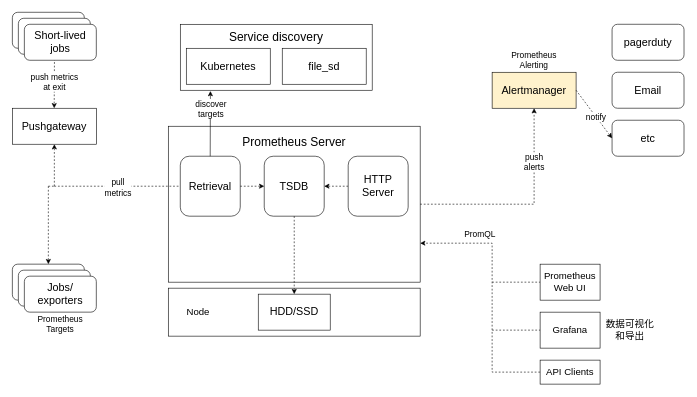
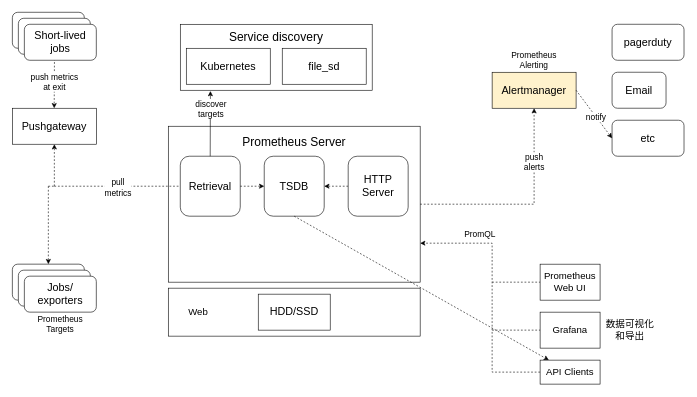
  <mxCell id="0" />
  <mxCell id="1" parent="0" />
  <mxCell id="2" value="" style="group" vertex="1" connectable="0" parent="1"><mxGeometry x="20" y="20" width="1120" height="620" as="geometry" /></mxCell>
  <mxCell id="3" value="Pushgateway" style="rounded=0;whiteSpace=wrap;html=1;fontSize=18;" vertex="1" parent="2"><mxGeometry y="160" width="140" height="60" as="geometry" /></mxCell>
  <mxCell id="4" value="" style="endArrow=classic;html=1;rounded=0;exitX=1;exitY=0.75;exitDx=0;exitDy=0;entryX=0.5;entryY=0;entryDx=0;entryDy=0;dashed=1;" edge="1" parent="2"><mxGeometry width="50" height="50" relative="1" as="geometry"><mxPoint x="70.26" y="65" as="sourcePoint" /><mxPoint x="69.74" y="160" as="targetPoint" /></mxGeometry></mxCell>
  <mxCell id="5" value="&lt;font style=&quot;font-size: 14px;&quot;&gt;push metrics&lt;br&gt;at exit&lt;/font&gt;" style="edgeLabel;html=1;align=center;verticalAlign=middle;resizable=0;points=[];" vertex="1" connectable="0" parent="4"><mxGeometry x="0.07" relative="1" as="geometry"><mxPoint as="offset" /></mxGeometry></mxCell>
  <mxCell id="6" value="" style="group" vertex="1" connectable="0" parent="2"><mxGeometry width="140" height="80" as="geometry" /></mxCell>
  <mxCell id="7" value="Short-lived&lt;br style=&quot;font-size: 18px;&quot;&gt;jobs" style="rounded=1;whiteSpace=wrap;html=1;fontSize=18;" vertex="1" parent="6"><mxGeometry width="120" height="60" as="geometry" /></mxCell>
  <mxCell id="8" value="Short-lived&lt;br style=&quot;font-size: 18px;&quot;&gt;jobs" style="rounded=1;whiteSpace=wrap;html=1;fontSize=18;" vertex="1" parent="6"><mxGeometry x="10" y="10" width="120" height="60" as="geometry" /></mxCell>
  <mxCell id="9" value="Short-lived&lt;br style=&quot;font-size: 18px;&quot;&gt;jobs" style="rounded=1;whiteSpace=wrap;html=1;fontSize=18;" vertex="1" parent="6"><mxGeometry x="20" y="20" width="120" height="60" as="geometry" /></mxCell>
  <mxCell id="10" value="" style="group" vertex="1" connectable="0" parent="2"><mxGeometry y="420" width="140" height="80" as="geometry" /></mxCell>
  <mxCell id="11" value="Short-lived&lt;br style=&quot;font-size: 18px;&quot;&gt;jobs" style="rounded=1;whiteSpace=wrap;html=1;fontSize=18;" vertex="1" parent="10"><mxGeometry width="120" height="60" as="geometry" /></mxCell>
  <mxCell id="12" value="Short-lived&lt;br style=&quot;font-size: 18px;&quot;&gt;jobs" style="rounded=1;whiteSpace=wrap;html=1;fontSize=18;" vertex="1" parent="10"><mxGeometry x="10" y="10" width="120" height="60" as="geometry" /></mxCell>
  <mxCell id="13" value="Jobs/&lt;br&gt;exporters" style="rounded=1;whiteSpace=wrap;html=1;fontSize=18;" vertex="1" parent="10"><mxGeometry x="20" y="20" width="120" height="60" as="geometry" /></mxCell>
  <mxCell id="14" value="" style="endArrow=classic;html=1;rounded=0;entryX=0.5;entryY=0;entryDx=0;entryDy=0;dashed=1;" edge="1" parent="2" target="11"><mxGeometry width="50" height="50" relative="1" as="geometry"><mxPoint x="60" y="290" as="sourcePoint" /><mxPoint y="360" as="targetPoint" /></mxGeometry></mxCell>
  <mxCell id="15" value="" style="endArrow=classic;html=1;rounded=0;entryX=0.5;entryY=1;entryDx=0;entryDy=0;dashed=1;" edge="1" parent="2" target="3"><mxGeometry width="50" height="50" relative="1" as="geometry"><mxPoint x="70" y="290" as="sourcePoint" /><mxPoint x="80" y="250" as="targetPoint" /></mxGeometry></mxCell>
  <mxCell id="16" value="" style="endArrow=none;html=1;rounded=0;dashed=1;" edge="1" parent="2"><mxGeometry width="50" height="50" relative="1" as="geometry"><mxPoint x="60" y="290" as="sourcePoint" /><mxPoint x="70" y="290" as="targetPoint" /></mxGeometry></mxCell>
  <mxCell id="17" value="" style="endArrow=none;html=1;rounded=0;dashed=1;entryX=0;entryY=0.5;entryDx=0;entryDy=0;" edge="1" parent="2" target="19"><mxGeometry width="50" height="50" relative="1" as="geometry"><mxPoint x="70" y="290" as="sourcePoint" /><mxPoint x="150" y="290" as="targetPoint" /></mxGeometry></mxCell>
  <mxCell id="18" value="&lt;font style=&quot;font-size: 14px;&quot;&gt;pull&lt;br&gt;metrics&lt;/font&gt;" style="edgeLabel;html=1;align=center;verticalAlign=middle;resizable=0;points=[];" vertex="1" connectable="0" parent="17"><mxGeometry x="0.003" y="-1" relative="1" as="geometry"><mxPoint as="offset" /></mxGeometry></mxCell>
  <mxCell id="19" value="Retrieval" style="rounded=1;whiteSpace=wrap;html=1;fontSize=18;" vertex="1" parent="2"><mxGeometry x="280" y="240" width="100" height="100" as="geometry" /></mxCell>
  <mxCell id="20" value="TSDB" style="rounded=1;whiteSpace=wrap;html=1;fontSize=18;" vertex="1" parent="2"><mxGeometry x="420" y="240" width="100" height="100" as="geometry" /></mxCell>
  <mxCell id="21" value="" style="edgeStyle=orthogonalEdgeStyle;rounded=0;orthogonalLoop=1;jettySize=auto;html=1;dashed=1;" edge="1" parent="2" source="19" target="20"><mxGeometry relative="1" as="geometry" /></mxCell>
  <mxCell id="22" value="" style="edgeStyle=orthogonalEdgeStyle;rounded=0;orthogonalLoop=1;jettySize=auto;html=1;dashed=1;" edge="1" parent="2" source="23" target="20"><mxGeometry relative="1" as="geometry" /></mxCell>
  <mxCell id="23" value="HTTP&lt;br&gt;Server" style="rounded=1;whiteSpace=wrap;html=1;fontSize=18;" vertex="1" parent="2"><mxGeometry x="560" y="240" width="100" height="100" as="geometry" /></mxCell>
  <mxCell id="24" value="HDD/SSD" style="rounded=0;whiteSpace=wrap;html=1;fontSize=18;" vertex="1" parent="2"><mxGeometry x="410" y="470" width="120" height="60" as="geometry" /></mxCell>
- <mxCell id="25" value="Node" style="text;html=1;strokeColor=none;fillColor=none;align=center;verticalAlign=middle;whiteSpace=wrap;rounded=0;fontSize=16;" vertex="1" parent="2"><mxGeometry x="280" y="485" width="60" height="30" as="geometry" /></mxCell>
- <mxCell id="26" value="" style="endArrow=classic;html=1;rounded=0;exitX=0.5;exitY=1;exitDx=0;exitDy=0;entryX=0.5;entryY=0;entryDx=0;entryDy=0;dashed=1;" edge="1" parent="2" source="20" target="24"><mxGeometry width="50" height="50" relative="1" as="geometry"><mxPoint x="470" y="420" as="sourcePoint" /><mxPoint x="520" y="370" as="targetPoint" /></mxGeometry></mxCell>
+ <mxCell id="25" value="Web" style="text;html=1;strokeColor=none;fillColor=none;align=center;verticalAlign=middle;whiteSpace=wrap;rounded=0;fontSize=16;" vertex="1" parent="2"><mxGeometry x="280" y="485" width="60" height="30" as="geometry" /></mxCell>
+ <mxCell id="26" value="" style="endArrow=classic;html=1;rounded=0;exitX=0.5;exitY=1;exitDx=0;exitDy=0;dashed=1;" edge="1" parent="2" source="20" target="43"><mxGeometry width="50" height="50" relative="1" as="geometry"><mxPoint x="470" y="420" as="sourcePoint" /><mxPoint x="520" y="370" as="targetPoint" /></mxGeometry></mxCell>
  <mxCell id="27" value="" style="rounded=0;whiteSpace=wrap;html=1;fillColor=none;" vertex="1" parent="2"><mxGeometry x="260" y="460" width="420" height="80" as="geometry" /></mxCell>
  <mxCell id="28" value="Kubernetes" style="rounded=0;whiteSpace=wrap;html=1;fontSize=18;" vertex="1" parent="2"><mxGeometry x="290" y="60" width="140" height="60" as="geometry" /></mxCell>
  <mxCell id="29" value="file_sd" style="rounded=0;whiteSpace=wrap;html=1;fontSize=18;" vertex="1" parent="2"><mxGeometry x="450" y="60" width="140" height="60" as="geometry" /></mxCell>
  <mxCell id="30" value="Service discovery" style="text;html=1;strokeColor=none;fillColor=none;align=center;verticalAlign=middle;whiteSpace=wrap;rounded=0;fontSize=20;" vertex="1" parent="2"><mxGeometry x="350" y="20" width="180" height="40" as="geometry" /></mxCell>
  <mxCell id="31" value="" style="rounded=0;whiteSpace=wrap;html=1;fillColor=none;" vertex="1" parent="2"><mxGeometry x="280" y="20" width="320" height="110" as="geometry" /></mxCell>
  <mxCell id="32" value="" style="endArrow=classic;html=1;rounded=0;entryX=0.157;entryY=1.012;entryDx=0;entryDy=0;entryPerimeter=0;" edge="1" parent="2" target="31"><mxGeometry width="50" height="50" relative="1" as="geometry"><mxPoint x="329.89" y="240" as="sourcePoint" /><mxPoint x="329.89" y="150" as="targetPoint" /></mxGeometry></mxCell>
  <mxCell id="33" value="&lt;font style=&quot;font-size: 14px;&quot;&gt;discover&lt;br&gt;targets&lt;/font&gt;" style="edgeLabel;html=1;align=center;verticalAlign=middle;resizable=0;points=[];" vertex="1" connectable="0" parent="32"><mxGeometry x="0.577" relative="1" as="geometry"><mxPoint y="6" as="offset" /></mxGeometry></mxCell>
  <mxCell id="34" value="Prometheus Server" style="text;html=1;strokeColor=none;fillColor=none;align=center;verticalAlign=middle;whiteSpace=wrap;rounded=0;fontSize=20;" vertex="1" parent="2"><mxGeometry x="370" y="190" width="200" height="50" as="geometry" /></mxCell>
  <mxCell id="35" value="" style="rounded=0;whiteSpace=wrap;html=1;fillColor=none;" vertex="1" parent="2"><mxGeometry x="260" y="190" width="420" height="260" as="geometry" /></mxCell>
  <mxCell id="36" value="&lt;font style=&quot;font-size: 14px;&quot;&gt;Prometheus&lt;br&gt;Targets&lt;/font&gt;" style="text;html=1;strokeColor=none;fillColor=none;align=center;verticalAlign=middle;whiteSpace=wrap;rounded=0;" vertex="1" parent="2"><mxGeometry x="30" y="500" width="100" height="40" as="geometry" /></mxCell>
  <mxCell id="37" value="&lt;font style=&quot;font-size: 18px;&quot;&gt;Alertmanager&lt;/font&gt;" style="rounded=0;whiteSpace=wrap;html=1;fillColor=#fff2cc;" vertex="1" parent="2"><mxGeometry x="800" y="100" width="140" height="60" as="geometry" /></mxCell>
  <mxCell id="38" value="" style="endArrow=classic;html=1;rounded=0;exitX=1;exitY=0.5;exitDx=0;exitDy=0;entryX=0.5;entryY=1;entryDx=0;entryDy=0;dashed=1;" edge="1" parent="2" source="35" target="37"><mxGeometry width="50" height="50" relative="1" as="geometry"><mxPoint x="750" y="290" as="sourcePoint" /><mxPoint x="800" y="240" as="targetPoint" /><Array as="points"><mxPoint x="870" y="320" /></Array></mxGeometry></mxCell>
  <mxCell id="39" value="&lt;font style=&quot;font-size: 14px;&quot;&gt;push&lt;br&gt;alerts&lt;/font&gt;" style="edgeLabel;html=1;align=center;verticalAlign=middle;resizable=0;points=[];" vertex="1" connectable="0" parent="38"><mxGeometry x="0.491" y="1" relative="1" as="geometry"><mxPoint as="offset" /></mxGeometry></mxCell>
  <mxCell id="40" value="&lt;font style=&quot;font-size: 14px;&quot;&gt;Prometheus&lt;br&gt;Alerting&lt;br&gt;&lt;/font&gt;" style="text;html=1;strokeColor=none;fillColor=none;align=center;verticalAlign=middle;whiteSpace=wrap;rounded=0;" vertex="1" parent="2"><mxGeometry x="820" y="60" width="100" height="40" as="geometry" /></mxCell>
  <mxCell id="41" value="&lt;font style=&quot;font-size: 16px;&quot;&gt;Prometheus&lt;br&gt;Web UI&lt;/font&gt;" style="rounded=0;whiteSpace=wrap;html=1;" vertex="1" parent="2"><mxGeometry x="880" y="420" width="100" height="60" as="geometry" /></mxCell>
  <mxCell id="42" value="&lt;span style=&quot;font-size: 16px;&quot;&gt;Grafana&lt;/span&gt;" style="rounded=0;whiteSpace=wrap;html=1;" vertex="1" parent="2"><mxGeometry x="880" y="500" width="100" height="60" as="geometry" /></mxCell>
  <mxCell id="43" value="&lt;span style=&quot;font-size: 16px;&quot;&gt;API Clients&lt;/span&gt;" style="rounded=0;whiteSpace=wrap;html=1;" vertex="1" parent="2"><mxGeometry x="880" y="580" width="100" height="40" as="geometry" /></mxCell>
  <mxCell id="44" value="&lt;font style=&quot;font-size: 16px;&quot;&gt;数据可视化&lt;br&gt;和导出&lt;/font&gt;" style="text;html=1;strokeColor=none;fillColor=none;align=center;verticalAlign=middle;whiteSpace=wrap;rounded=0;" vertex="1" parent="2"><mxGeometry x="980" y="500" width="100" height="60" as="geometry" /></mxCell>
  <mxCell id="45" value="" style="endArrow=classic;html=1;rounded=0;entryX=1;entryY=0.75;entryDx=0;entryDy=0;exitX=0;exitY=0.5;exitDx=0;exitDy=0;dashed=1;" edge="1" parent="2" source="43" target="35"><mxGeometry width="50" height="50" relative="1" as="geometry"><mxPoint x="770" y="470" as="sourcePoint" /><mxPoint x="820" y="420" as="targetPoint" /><Array as="points"><mxPoint x="800" y="600" /><mxPoint x="800" y="385" /></Array></mxGeometry></mxCell>
  <mxCell id="46" value="" style="endArrow=none;html=1;rounded=0;entryX=0;entryY=0.5;entryDx=0;entryDy=0;dashed=1;" edge="1" parent="2" target="41"><mxGeometry width="50" height="50" relative="1" as="geometry"><mxPoint x="800" y="450" as="sourcePoint" /><mxPoint x="860" y="440" as="targetPoint" /></mxGeometry></mxCell>
  <mxCell id="47" value="" style="endArrow=none;html=1;rounded=0;entryX=0;entryY=0.5;entryDx=0;entryDy=0;dashed=1;" edge="1" parent="2" target="42"><mxGeometry width="50" height="50" relative="1" as="geometry"><mxPoint x="800" y="530" as="sourcePoint" /><mxPoint x="860" y="510" as="targetPoint" /></mxGeometry></mxCell>
  <mxCell id="48" value="PromQL" style="text;html=1;strokeColor=none;fillColor=none;align=center;verticalAlign=middle;whiteSpace=wrap;rounded=0;fontSize=14;" vertex="1" parent="2"><mxGeometry x="750" y="360" width="60" height="20" as="geometry" /></mxCell>
- <mxCell id="49" value="Email" style="rounded=1;whiteSpace=wrap;html=1;fontSize=18;" vertex="1" parent="2"><mxGeometry x="1000" y="100" width="120" height="60" as="geometry" /></mxCell>
+ <mxCell id="49" value="Email" style="rounded=1;whiteSpace=wrap;html=1;fontSize=18;" vertex="1" parent="2"><mxGeometry x="1000" y="100" width="90" height="60" as="geometry" /></mxCell>
  <mxCell id="50" value="pagerduty" style="rounded=1;whiteSpace=wrap;html=1;fontSize=18;" vertex="1" parent="2"><mxGeometry x="1000" y="20" width="120" height="60" as="geometry" /></mxCell>
  <mxCell id="51" value="etc" style="rounded=1;whiteSpace=wrap;html=1;fontSize=18;" vertex="1" parent="2"><mxGeometry x="1000" y="180" width="120" height="60" as="geometry" /></mxCell>
  <mxCell id="52" value="" style="endArrow=classic;html=1;rounded=0;entryX=0;entryY=0.5;entryDx=0;entryDy=0;exitX=1;exitY=0.5;exitDx=0;exitDy=0;dashed=1;" edge="1" parent="2" source="37" target="51"><mxGeometry width="50" height="50" relative="1" as="geometry"><mxPoint x="920" y="250" as="sourcePoint" /><mxPoint x="970" y="200" as="targetPoint" /></mxGeometry></mxCell>
  <mxCell id="53" value="&lt;font style=&quot;font-size: 14px;&quot;&gt;notify&lt;/font&gt;" style="edgeLabel;html=1;align=center;verticalAlign=middle;resizable=0;points=[];" vertex="1" connectable="0" parent="52"><mxGeometry x="0.099" y="-1" relative="1" as="geometry"><mxPoint as="offset" /></mxGeometry></mxCell>
